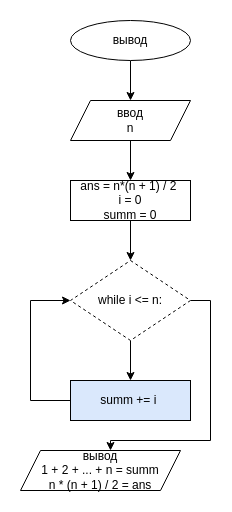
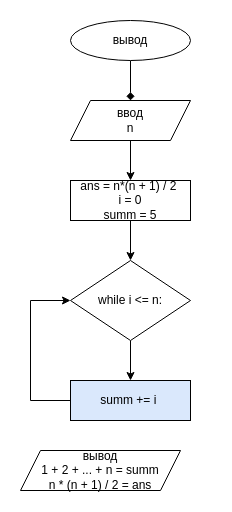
  <mxCell id="0" />
  <mxCell id="1" parent="0" />
- <mxCell id="2" style="edgeStyle=orthogonalEdgeStyle;rounded=0;orthogonalLoop=1;jettySize=auto;html=1;exitX=0.5;exitY=1;exitDx=0;exitDy=0;" edge="1" parent="1" source="3" target="5"><mxGeometry relative="1" as="geometry" /></mxCell>
+ <mxCell id="2" style="edgeStyle=orthogonalEdgeStyle;rounded=0;orthogonalLoop=1;jettySize=auto;html=1;exitX=0.5;exitY=1;exitDx=0;exitDy=0;endArrow=diamond;" edge="1" parent="1" source="3" target="5"><mxGeometry relative="1" as="geometry" /></mxCell>
  <mxCell id="3" value="вывод" style="ellipse;whiteSpace=wrap;html=1;" vertex="1" parent="1"><mxGeometry x="70" y="20" width="120" height="40" as="geometry" /></mxCell>
  <mxCell id="4" style="edgeStyle=orthogonalEdgeStyle;rounded=0;orthogonalLoop=1;jettySize=auto;html=1;exitX=0.5;exitY=1;exitDx=0;exitDy=0;" edge="1" parent="1" source="5" target="7"><mxGeometry relative="1" as="geometry" /></mxCell>
  <mxCell id="5" value="ввод&lt;br&gt;n" style="shape=parallelogram;perimeter=parallelogramPerimeter;whiteSpace=wrap;html=1;fixedSize=1;" vertex="1" parent="1"><mxGeometry x="70" y="100" width="120" height="40" as="geometry" /></mxCell>
  <mxCell id="6" style="edgeStyle=orthogonalEdgeStyle;rounded=0;orthogonalLoop=1;jettySize=auto;html=1;exitX=0.5;exitY=1;exitDx=0;exitDy=0;" edge="1" parent="1" source="7" target="10"><mxGeometry relative="1" as="geometry" /></mxCell>
- <mxCell id="7" value="ans = n*(n + 1) / 2&amp;nbsp;&lt;br&gt;i = 0&lt;br&gt;summ = 0" style="rounded=0;whiteSpace=wrap;html=1;" vertex="1" parent="1"><mxGeometry x="70" y="180" width="120" height="40" as="geometry" /></mxCell>
+ <mxCell id="7" value="ans = n*(n + 1) / 2&amp;nbsp;&lt;br&gt;i = 0&lt;br&gt;summ = 5" style="rounded=0;whiteSpace=wrap;html=1;" vertex="1" parent="1"><mxGeometry x="70" y="180" width="120" height="40" as="geometry" /></mxCell>
  <mxCell id="8" style="edgeStyle=orthogonalEdgeStyle;rounded=0;orthogonalLoop=1;jettySize=auto;html=1;exitX=0.5;exitY=1;exitDx=0;exitDy=0;" edge="1" parent="1" source="10" target="12"><mxGeometry relative="1" as="geometry" /></mxCell>
- <mxCell id="9" style="edgeStyle=orthogonalEdgeStyle;rounded=0;orthogonalLoop=1;jettySize=auto;html=1;exitX=1;exitY=0.5;exitDx=0;exitDy=0;" edge="1" parent="1" source="10" target="13"><mxGeometry relative="1" as="geometry"><mxPoint x="110" y="500" as="targetPoint" /><Array as="points"><mxPoint x="210" y="300" /><mxPoint x="210" y="440" /><mxPoint x="110" y="440" /></Array></mxGeometry></mxCell>
- <mxCell id="10" value="while i &amp;lt;= n:" style="rhombus;whiteSpace=wrap;html=1;dashed=1;" vertex="1" parent="1"><mxGeometry x="70" y="260" width="120" height="80" as="geometry" /></mxCell>
+ <mxCell id="10" value="while i &amp;lt;= n:" style="rhombus;whiteSpace=wrap;html=1;" vertex="1" parent="1"><mxGeometry x="70" y="260" width="120" height="80" as="geometry" /></mxCell>
  <mxCell id="11" style="edgeStyle=orthogonalEdgeStyle;rounded=0;orthogonalLoop=1;jettySize=auto;html=1;exitX=0;exitY=0.5;exitDx=0;exitDy=0;entryX=0;entryY=0.5;entryDx=0;entryDy=0;" edge="1" parent="1" source="12" target="10"><mxGeometry relative="1" as="geometry"><Array as="points"><mxPoint x="30" y="400" /><mxPoint x="30" y="300" /></Array></mxGeometry></mxCell>
  <mxCell id="12" value="&lt;span&gt;summ += i&amp;nbsp;&lt;/span&gt;" style="rounded=0;whiteSpace=wrap;html=1;fillColor=#dae8fc;" vertex="1" parent="1"><mxGeometry x="70" y="380" width="120" height="40" as="geometry" /></mxCell>
  <mxCell id="13" value="вывод&lt;br&gt;1 + 2 + ... + n = summ&lt;br&gt;n * (n + 1) / 2 = ans" style="shape=parallelogram;perimeter=parallelogramPerimeter;whiteSpace=wrap;html=1;fixedSize=1;" vertex="1" parent="1"><mxGeometry x="20" y="450" width="160" height="40" as="geometry" /></mxCell>
